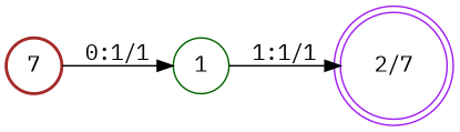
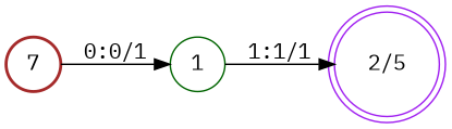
  digraph {
    fontname="IBM Plex Mono"
    nodesep=0.25
    rankdir=LR
    ranksep=0.4
    node [fontname="IBM Plex Mono" fontsize=14 shape=circle style=solid]
    edge [fontname="IBM Plex Mono" fontsize=14]
    n1 [color=brown label=7 style=bold]
    n2 [color=darkgreen label=1]
-   n3 [color=purple label="2/7" shape=doublecircle]
-   n1 -> n2 [label="0:1/1"]
+   n3 [color=purple label="2/5" shape=doublecircle]
+   n1 -> n2 [label="0:0/1"]
    n2 -> n3 [label="1:1/1"]
  }
